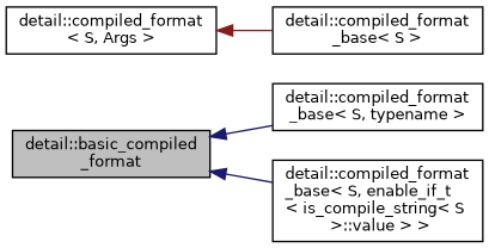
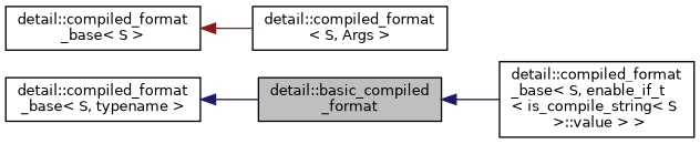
  digraph {
    rankdir=LR
    node [color=black fillcolor=white fontname=Helvetica fontsize=10 shape=record style=filled]
    edge [color=midnightblue dir=back fontname=Helvetica fontsize=10 labelfontname=Helvetica labelfontsize=10 style=solid]
    n1 [fillcolor=grey75 fontcolor=black height=0.2 label="detail::basic_compiled\l_format" width=0.4]
    n2 [height=0.2 label="detail::compiled_format\l_base\< S, typename \>" width=0.4]
    n3 [height=0.2 label="detail::compiled_format\l_base\< S, enable_if_t\l\< is_compile_string\< S\l \>::value \> \>" width=0.4]
    n4 [height=0.2 label="detail::compiled_format\l_base\< S \>" width=0.4]
    n5 [height=0.2 label="detail::compiled_format\l\< S, Args \>" width=0.4]
-   n1 -> n2
+   n2 -> n1
    n1 -> n3
-   n5 -> n4 [color=firebrick4]
+   n4 -> n5 [color=firebrick4]
  }
